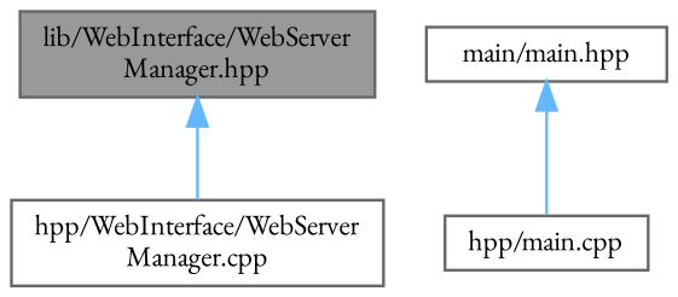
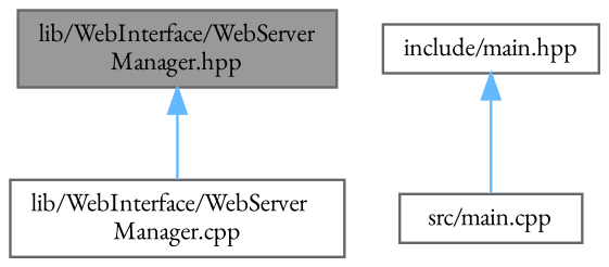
  digraph {
    fontname="EB Garamond"
    node [color=grey40 fillcolor=white fontname="EB Garamond" fontsize=10 shape=box style=filled]
    edge [color=steelblue1 dir=back fontname="EB Garamond" fontsize=10 labelfontname=Helvetica labelfontsize=10 style=solid]
    n1 [color=gray40 fillcolor=grey60 fontcolor=black height=0.2 label="lib/WebInterface/WebServer\lManager.hpp" width=0.4]
-   n2 [height=0.2 label="hpp/WebInterface/WebServer\lManager.cpp" width=0.4]
-   n3 [height=0.2 label="main/main.hpp" width=0.4]
-   n4 [height=0.2 label="hpp/main.cpp" width=0.4]
+   n2 [height=0.2 label="lib/WebInterface/WebServer\lManager.cpp" width=0.4]
+   n3 [height=0.2 label="include/main.hpp" width=0.4]
+   n4 [height=0.2 label="src/main.cpp" width=0.4]
    n1 -> n2
    n3 -> n4
  }
